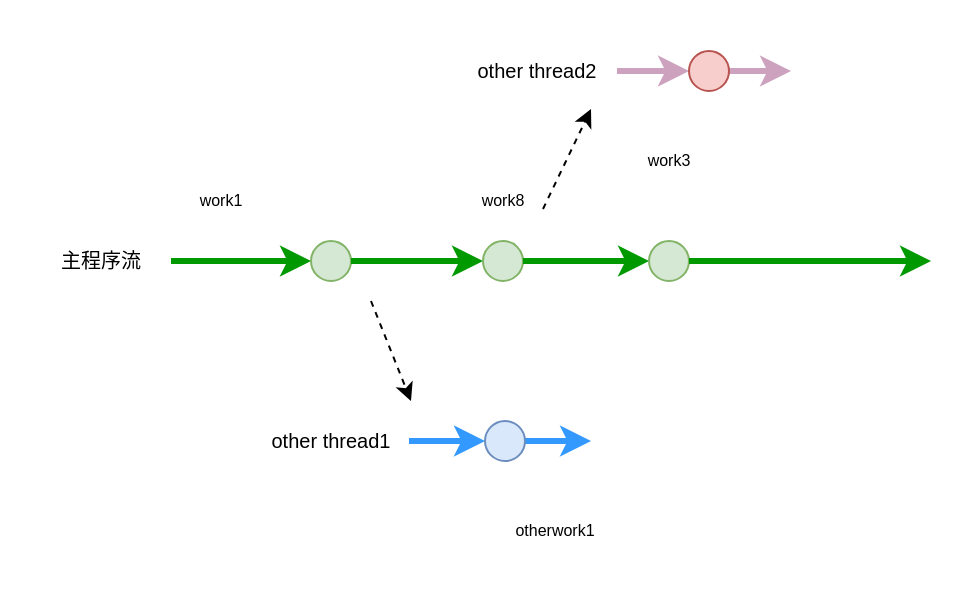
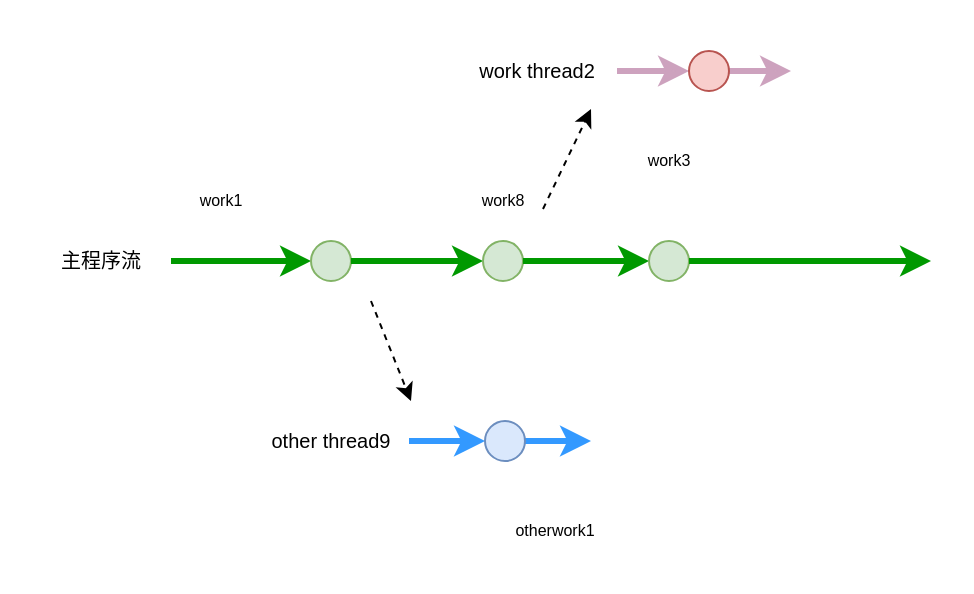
  <mxCell id="0" />
  <mxCell id="1" parent="0" />
  <mxCell id="2" value="" style="endArrow=classic;html=1;rounded=0;strokeWidth=3;strokeColor=#3399FF;" parent="1" source="9" edge="1"><mxGeometry width="50" height="50" relative="1" as="geometry"><mxPoint x="182" y="220" as="sourcePoint" /><mxPoint x="295" y="220" as="targetPoint" /></mxGeometry></mxCell>
  <mxCell id="3" value="" style="endArrow=classic;html=1;rounded=0;strokeWidth=3;strokeColor=#009900;" parent="1" target="4" edge="1"><mxGeometry width="50" height="50" relative="1" as="geometry"><mxPoint x="85" y="130" as="sourcePoint" /><mxPoint x="540" y="130" as="targetPoint" /></mxGeometry></mxCell>
  <mxCell id="4" value="" style="ellipse;whiteSpace=wrap;html=1;aspect=fixed;fillColor=#d5e8d4;strokeColor=#82b366;" parent="1" vertex="1"><mxGeometry x="155" y="120" width="20" height="20" as="geometry" /></mxCell>
- <mxCell id="5" value="other thread1" style="text;html=1;align=center;verticalAlign=middle;resizable=0;points=[];autosize=1;strokeColor=none;fillColor=none;fontSize=10;fontStyle=0" parent="1" vertex="1"><mxGeometry x="125" y="205" width="80" height="30" as="geometry" /></mxCell>
+ <mxCell id="5" value="other thread9" style="text;html=1;align=center;verticalAlign=middle;resizable=0;points=[];autosize=1;strokeColor=none;fillColor=none;fontSize=10;fontStyle=0" parent="1" vertex="1"><mxGeometry x="125" y="205" width="80" height="30" as="geometry" /></mxCell>
  <mxCell id="6" value="work1" style="text;html=1;align=center;verticalAlign=middle;resizable=0;points=[];autosize=1;strokeColor=none;fillColor=none;fontSize=8;" parent="1" vertex="1"><mxGeometry x="90" y="90" width="40" height="20" as="geometry" /></mxCell>
  <mxCell id="7" value="" style="endArrow=classic;html=1;rounded=0;dashed=1;" parent="1" edge="1"><mxGeometry width="50" height="50" relative="1" as="geometry"><mxPoint x="185" y="150" as="sourcePoint" /><mxPoint x="205" y="200" as="targetPoint" /></mxGeometry></mxCell>
  <mxCell id="8" value="" style="endArrow=classic;html=1;rounded=0;strokeWidth=3;strokeColor=#3399FF;" parent="1" target="9" edge="1"><mxGeometry width="50" height="50" relative="1" as="geometry"><mxPoint x="204" y="220" as="sourcePoint" /><mxPoint x="362" y="220" as="targetPoint" /></mxGeometry></mxCell>
  <mxCell id="9" value="" style="ellipse;whiteSpace=wrap;html=1;aspect=fixed;fillColor=#dae8fc;strokeColor=#6c8ebf;" parent="1" vertex="1"><mxGeometry x="242" y="210" width="20" height="20" as="geometry" /></mxCell>
  <mxCell id="10" value="work8" style="text;html=1;align=center;verticalAlign=middle;resizable=0;points=[];autosize=1;strokeColor=none;fillColor=none;fontSize=8;" parent="1" vertex="1"><mxGeometry x="231" y="90" width="40" height="20" as="geometry" /></mxCell>
  <mxCell id="11" value="" style="endArrow=classic;html=1;rounded=0;strokeWidth=3;strokeColor=#009900;" parent="1" source="4" target="12" edge="1"><mxGeometry width="50" height="50" relative="1" as="geometry"><mxPoint x="175" y="130" as="sourcePoint" /><mxPoint x="540" y="130" as="targetPoint" /></mxGeometry></mxCell>
  <mxCell id="12" value="" style="ellipse;whiteSpace=wrap;html=1;aspect=fixed;fillColor=#d5e8d4;strokeColor=#82b366;" parent="1" vertex="1"><mxGeometry x="241" y="120" width="20" height="20" as="geometry" /></mxCell>
  <mxCell id="13" value="" style="endArrow=classic;html=1;rounded=0;strokeWidth=3;strokeColor=#009900;" parent="1" source="12" target="14" edge="1"><mxGeometry width="50" height="50" relative="1" as="geometry"><mxPoint x="295" y="130" as="sourcePoint" /><mxPoint x="540" y="130" as="targetPoint" /></mxGeometry></mxCell>
  <mxCell id="14" value="" style="ellipse;whiteSpace=wrap;html=1;aspect=fixed;fillColor=#d5e8d4;strokeColor=#82b366;" parent="1" vertex="1"><mxGeometry x="324" y="120" width="20" height="20" as="geometry" /></mxCell>
  <mxCell id="15" value="otherwork1" style="text;html=1;align=center;verticalAlign=middle;resizable=0;points=[];autosize=1;strokeColor=none;fillColor=none;fontSize=8;" parent="1" vertex="1"><mxGeometry x="247" y="255" width="60" height="20" as="geometry" /></mxCell>
  <mxCell id="16" value="" style="endArrow=classic;html=1;rounded=0;strokeWidth=3;strokeColor=#009900;" parent="1" source="14" edge="1"><mxGeometry width="50" height="50" relative="1" as="geometry"><mxPoint x="365" y="130" as="sourcePoint" /><mxPoint x="465" y="130" as="targetPoint" /></mxGeometry></mxCell>
  <mxCell id="17" value="主程序流" style="text;html=1;align=center;verticalAlign=middle;resizable=0;points=[];autosize=1;strokeColor=none;fillColor=none;fontSize=10;fontStyle=0" parent="1" vertex="1"><mxGeometry x="20" y="115" width="60" height="30" as="geometry" /></mxCell>
  <mxCell id="18" value="" style="endArrow=classic;html=1;rounded=0;strokeWidth=3;strokeColor=#CDA2BE;" parent="1" source="21" edge="1"><mxGeometry width="50" height="50" relative="1" as="geometry"><mxPoint x="308" y="35" as="sourcePoint" /><mxPoint x="395" y="35" as="targetPoint" /></mxGeometry></mxCell>
- <mxCell id="19" value="other thread2" style="text;html=1;align=center;verticalAlign=middle;resizable=0;points=[];autosize=1;strokeColor=none;fillColor=none;fontSize=10;fontStyle=0" parent="1" vertex="1"><mxGeometry x="228" y="20" width="80" height="30" as="geometry" /></mxCell>
+ <mxCell id="19" value="work thread2" style="text;html=1;align=center;verticalAlign=middle;resizable=0;points=[];autosize=1;strokeColor=none;fillColor=none;fontSize=10;fontStyle=0" parent="1" vertex="1"><mxGeometry x="228" y="20" width="80" height="30" as="geometry" /></mxCell>
  <mxCell id="20" value="" style="endArrow=classic;html=1;rounded=0;strokeWidth=3;strokeColor=#CDA2BE;" parent="1" target="21" edge="1"><mxGeometry width="50" height="50" relative="1" as="geometry"><mxPoint x="308" y="35" as="sourcePoint" /><mxPoint x="488" y="35" as="targetPoint" /></mxGeometry></mxCell>
  <mxCell id="21" value="" style="ellipse;whiteSpace=wrap;html=1;aspect=fixed;fillColor=#f8cecc;strokeColor=#b85450;" parent="1" vertex="1"><mxGeometry x="344" y="25" width="20" height="20" as="geometry" /></mxCell>
  <mxCell id="22" value="work3" style="text;html=1;align=center;verticalAlign=middle;resizable=0;points=[];autosize=1;strokeColor=none;fillColor=none;fontSize=8;" parent="1" vertex="1"><mxGeometry x="314" y="70" width="40" height="20" as="geometry" /></mxCell>
  <mxCell id="23" value="" style="endArrow=classic;html=1;rounded=0;dashed=1;" parent="1" edge="1"><mxGeometry width="50" height="50" relative="1" as="geometry"><mxPoint x="271" y="104" as="sourcePoint" /><mxPoint x="295" y="54" as="targetPoint" /></mxGeometry></mxCell>
